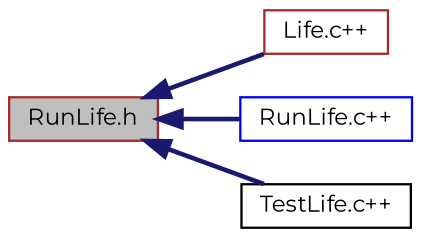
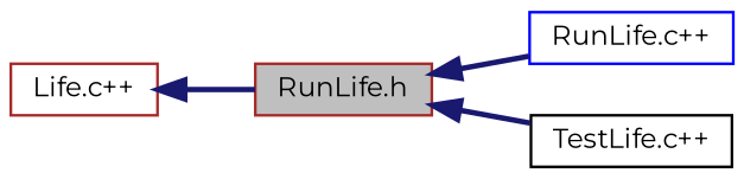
  digraph {
    fontname=Montserrat
    rankdir=LR
    node [color=brown fillcolor=white fontname=Montserrat fontsize=10 shape=record style=filled]
    edge [color=midnightblue dir=back fontname=Montserrat fontsize=10 labelfontname=Helvetica labelfontsize=10 style=bold]
    n1 [fillcolor=grey75 fontcolor=black height=0.2 label="RunLife.h" width=0.4]
    n2 [height=0.2 label="Life.c++" width=0.4]
    n3 [color=blue height=0.2 label="RunLife.c++" width=0.4]
    n4 [color=black height=0.2 label="TestLife.c++" width=0.4]
-   n1 -> n2
+   n2 -> n1
    n1 -> n3
    n1 -> n4
  }
